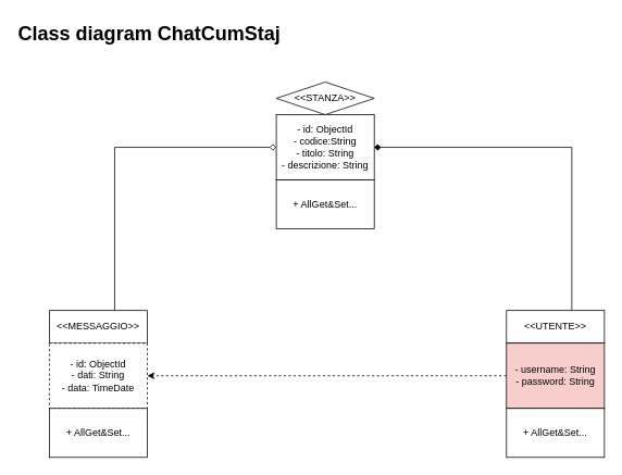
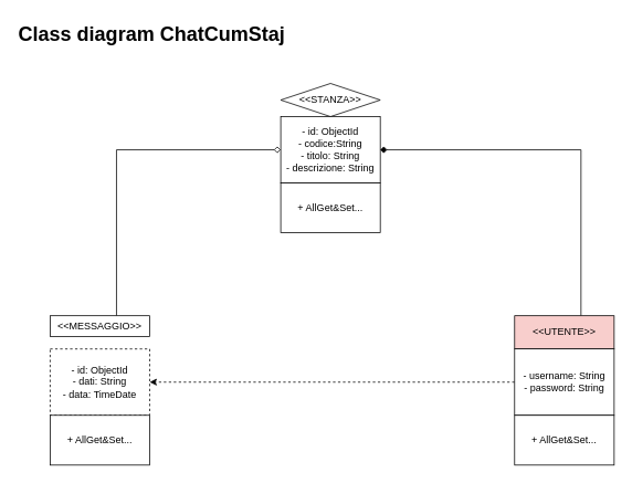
  <mxCell id="0" />
  <mxCell id="1" parent="0" />
  <mxCell id="2" value="&lt;h1 style=&quot;margin-top: 0px;&quot;&gt;Class diagram ChatCumStaj&lt;/h1&gt;" style="text;html=1;whiteSpace=wrap;overflow=hidden;rounded=0;" vertex="1" parent="1"><mxGeometry x="20" y="20" width="360" height="40" as="geometry" /></mxCell>
  <mxCell id="3" value="&amp;lt;&amp;lt;STANZA&amp;gt;&amp;gt;" style="rhombus;whiteSpace=wrap;html=1;" vertex="1" parent="1"><mxGeometry x="338" y="100" width="120" height="40" as="geometry" /></mxCell>
  <mxCell id="4" value="- id: ObjectId&lt;br&gt;- codice:String&lt;br&gt;- titolo: String&lt;div&gt;- descrizione: String&lt;br&gt;&lt;/div&gt;" style="rounded=0;whiteSpace=wrap;html=1;" vertex="1" parent="1"><mxGeometry x="338" y="140" width="120" height="80" as="geometry" /></mxCell>
  <mxCell id="5" value="+ AllGet&amp;amp;Set..." style="rounded=0;whiteSpace=wrap;html=1;" vertex="1" parent="1"><mxGeometry x="338" y="220" width="120" height="60" as="geometry" /></mxCell>
  <mxCell id="6" style="edgeStyle=orthogonalEdgeStyle;rounded=0;orthogonalLoop=1;jettySize=auto;html=1;entryX=1;entryY=0.5;entryDx=0;entryDy=0;endArrow=diamond;endFill=1;" edge="1" parent="1" source="7" target="4"><mxGeometry relative="1" as="geometry"><Array as="points"><mxPoint x="700" y="180" /></Array></mxGeometry></mxCell>
- <mxCell id="7" value="&amp;lt;&amp;lt;UTENTE&amp;gt;&amp;gt;" style="rounded=0;whiteSpace=wrap;html=1;" vertex="1" parent="1"><mxGeometry x="620" y="380" width="120" height="40" as="geometry" /></mxCell>
+ <mxCell id="7" value="&amp;lt;&amp;lt;UTENTE&amp;gt;&amp;gt;" style="rounded=0;whiteSpace=wrap;html=1;fillColor=#f8cecc;" vertex="1" parent="1"><mxGeometry x="620" y="380" width="120" height="40" as="geometry" /></mxCell>
  <mxCell id="8" style="edgeStyle=orthogonalEdgeStyle;rounded=0;orthogonalLoop=1;jettySize=auto;html=1;entryX=1;entryY=0.5;entryDx=0;entryDy=0;dashed=1;" edge="1" parent="1" source="9" target="13"><mxGeometry relative="1" as="geometry" /></mxCell>
- <mxCell id="9" value="- username: String&lt;div&gt;- password: String&lt;br&gt;&lt;/div&gt;" style="rounded=0;whiteSpace=wrap;html=1;fillColor=#f8cecc;" vertex="1" parent="1"><mxGeometry x="620" y="420" width="120" height="80" as="geometry" /></mxCell>
+ <mxCell id="9" value="- username: String&lt;div&gt;- password: String&lt;br&gt;&lt;/div&gt;" style="rounded=0;whiteSpace=wrap;html=1;" vertex="1" parent="1"><mxGeometry x="620" y="420" width="120" height="80" as="geometry" /></mxCell>
  <mxCell id="10" value="+ AllGet&amp;amp;Set..." style="rounded=0;whiteSpace=wrap;html=1;" vertex="1" parent="1"><mxGeometry x="620" y="500" width="120" height="60" as="geometry" /></mxCell>
  <mxCell id="11" style="edgeStyle=orthogonalEdgeStyle;rounded=0;orthogonalLoop=1;jettySize=auto;html=1;entryX=0;entryY=0.5;entryDx=0;entryDy=0;endArrow=diamond;endFill=0;" edge="1" parent="1" source="12" target="4"><mxGeometry relative="1" as="geometry"><Array as="points"><mxPoint x="140" y="180" /></Array></mxGeometry></mxCell>
- <mxCell id="12" value="&amp;lt;&amp;lt;MESSAGGIO&amp;gt;&amp;gt;" style="rounded=0;whiteSpace=wrap;html=1;" vertex="1" parent="1"><mxGeometry x="60" y="380" width="120" height="40" as="geometry" /></mxCell>
+ <mxCell id="12" value="&amp;lt;&amp;lt;MESSAGGIO&amp;gt;&amp;gt;" style="rounded=0;whiteSpace=wrap;html=1;" vertex="1" parent="1"><mxGeometry x="60" y="380" width="120" height="25" as="geometry" /></mxCell>
  <mxCell id="13" value="- id: ObjectId&lt;br&gt;- dati: String&lt;div&gt;- data: TimeDate&lt;br&gt;&lt;/div&gt;" style="rounded=0;whiteSpace=wrap;html=1;dashed=1;" vertex="1" parent="1"><mxGeometry x="60" y="420" width="120" height="80" as="geometry" /></mxCell>
  <mxCell id="14" value="+ AllGet&amp;amp;Set..." style="rounded=0;whiteSpace=wrap;html=1;" vertex="1" parent="1"><mxGeometry x="60" y="500" width="120" height="60" as="geometry" /></mxCell>
